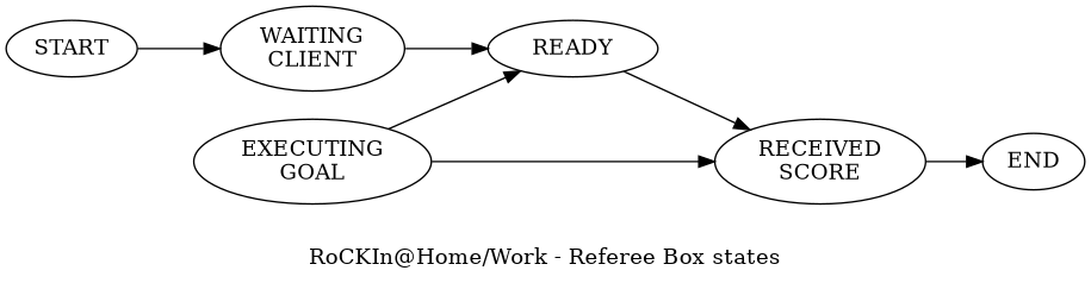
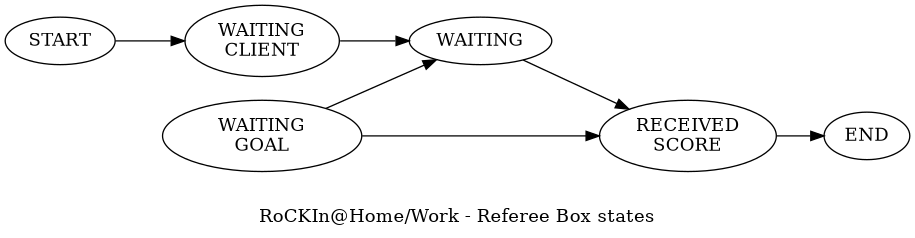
  digraph {
    label="RoCKIn@Home/Work - Referee Box states"
    rankdir=LR
    node [shape=oval]
    edge [weight=10]
    n1 [label=START]
    n2 [label="WAITING\nCLIENT"]
-   n3 [label=READY]
+   n3 [label=WAITING]
    n4 [label="RECEIVED\nSCORE"]
-   n5 [label="EXECUTING\nGOAL"]
+   n5 [label="WAITING\nGOAL"]
    n6 [label=END]
    n1 -> n2
    n2 -> n3
    n3 -> n4 [weight=""]
    n4 -> n6
    n5 -> n3 [weight=""]
    n5 -> n4
  }
